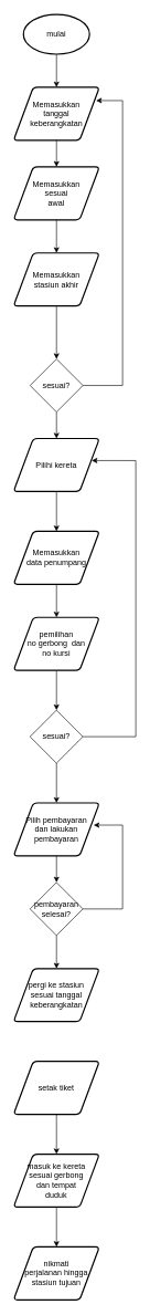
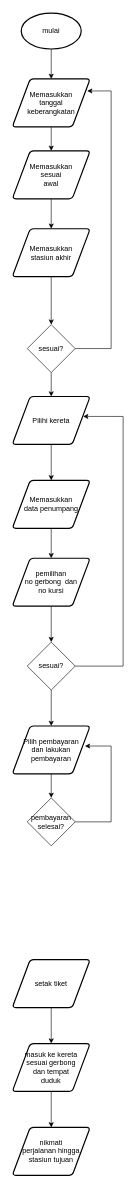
  <mxCell id="0" />
  <mxCell id="1" parent="0" />
  <mxCell id="2" value="" style="edgeStyle=orthogonalEdgeStyle;rounded=0;orthogonalLoop=1;jettySize=auto;html=1;" edge="1" parent="1" source="3" target="8"><mxGeometry relative="1" as="geometry" /></mxCell>
  <mxCell id="3" value="mulai" style="strokeWidth=2;html=1;shape=mxgraph.flowchart.start_1;whiteSpace=wrap;" vertex="1" parent="1"><mxGeometry x="35" width="100" height="60" as="geometry" y="20" /></mxCell>
  <mxCell id="4" style="edgeStyle=orthogonalEdgeStyle;rounded=0;orthogonalLoop=1;jettySize=auto;html=1;entryX=1;entryY=0.5;entryDx=0;entryDy=0;" edge="1" parent="1" source="6"><mxGeometry relative="1" as="geometry"><mxPoint x="145" y="150" as="targetPoint" /><Array as="points"><mxPoint x="185" y="580" /><mxPoint x="185" y="150" /></Array></mxGeometry></mxCell>
  <mxCell id="5" value="" style="edgeStyle=orthogonalEdgeStyle;rounded=0;orthogonalLoop=1;jettySize=auto;html=1;" edge="1" parent="1" source="6" target="18"><mxGeometry relative="1" as="geometry" /></mxCell>
  <mxCell id="6" value="sesuai?" style="rhombus;whiteSpace=wrap;html=1;" vertex="1" parent="1"><mxGeometry x="45" y="540" width="80" height="80" as="geometry" /></mxCell>
  <mxCell id="7" value="" style="edgeStyle=orthogonalEdgeStyle;rounded=0;orthogonalLoop=1;jettySize=auto;html=1;" edge="1" parent="1" source="8" target="10"><mxGeometry relative="1" as="geometry" /></mxCell>
  <mxCell id="8" value="Memasukkan&lt;br&gt;tanggal&lt;br&gt;keberangkatan" style="shape=parallelogram;html=1;strokeWidth=2;perimeter=parallelogramPerimeter;whiteSpace=wrap;rounded=1;arcSize=12;size=0.23;" vertex="1" parent="1"><mxGeometry x="20" y="130" width="130" height="80" as="geometry" /></mxCell>
  <mxCell id="9" value="" style="edgeStyle=orthogonalEdgeStyle;rounded=0;orthogonalLoop=1;jettySize=auto;html=1;" edge="1" parent="1" source="10" target="20"><mxGeometry relative="1" as="geometry" /></mxCell>
  <mxCell id="10" value="Memasukkan&lt;br&gt;sesuai&lt;br&gt;awal" style="shape=parallelogram;html=1;strokeWidth=2;perimeter=parallelogramPerimeter;whiteSpace=wrap;rounded=1;arcSize=12;size=0.23;" vertex="1" parent="1"><mxGeometry x="20" y="250" width="130" height="80" as="geometry" /></mxCell>
  <mxCell id="11" value="" style="edgeStyle=orthogonalEdgeStyle;rounded=0;orthogonalLoop=1;jettySize=auto;html=1;" edge="1" parent="1" source="12" target="25"><mxGeometry relative="1" as="geometry" /></mxCell>
  <mxCell id="12" value="Pilih pembayaran&lt;br&gt;dan lakukan&lt;br&gt;pembayaran" style="shape=parallelogram;html=1;strokeWidth=2;perimeter=parallelogramPerimeter;whiteSpace=wrap;rounded=1;arcSize=12;size=0.23;" vertex="1" parent="1"><mxGeometry x="20" y="1210" width="130" height="80" as="geometry" /></mxCell>
  <mxCell id="13" value="" style="edgeStyle=orthogonalEdgeStyle;rounded=0;orthogonalLoop=1;jettySize=auto;html=1;" edge="1" parent="1" source="14" target="22"><mxGeometry relative="1" as="geometry" /></mxCell>
  <mxCell id="14" value="pemilihan&lt;br&gt;no gerbong&amp;nbsp; dan&lt;br&gt;no kursi" style="shape=parallelogram;html=1;strokeWidth=2;perimeter=parallelogramPerimeter;whiteSpace=wrap;rounded=1;arcSize=12;size=0.23;" vertex="1" parent="1"><mxGeometry x="20" y="930" width="130" height="80" as="geometry" /></mxCell>
  <mxCell id="15" value="" style="edgeStyle=orthogonalEdgeStyle;rounded=0;orthogonalLoop=1;jettySize=auto;html=1;" edge="1" parent="1" source="16" target="14"><mxGeometry relative="1" as="geometry" /></mxCell>
  <mxCell id="16" value="Memasukkan&lt;br&gt;data penumpang" style="shape=parallelogram;html=1;strokeWidth=2;perimeter=parallelogramPerimeter;whiteSpace=wrap;rounded=1;arcSize=12;size=0.23;" vertex="1" parent="1"><mxGeometry x="20" y="800" width="130" height="80" as="geometry" /></mxCell>
  <mxCell id="17" value="" style="edgeStyle=orthogonalEdgeStyle;rounded=0;orthogonalLoop=1;jettySize=auto;html=1;" edge="1" parent="1" source="18" target="16"><mxGeometry relative="1" as="geometry" /></mxCell>
  <mxCell id="18" value="Pilihi kereta" style="shape=parallelogram;html=1;strokeWidth=2;perimeter=parallelogramPerimeter;whiteSpace=wrap;rounded=1;arcSize=12;size=0.23;" vertex="1" parent="1"><mxGeometry x="20" y="660" width="130" height="80" as="geometry" /></mxCell>
  <mxCell id="19" value="" style="edgeStyle=orthogonalEdgeStyle;rounded=0;orthogonalLoop=1;jettySize=auto;html=1;" edge="1" parent="1" source="20" target="6"><mxGeometry relative="1" as="geometry" /></mxCell>
  <mxCell id="20" value="Memasukkan&lt;br&gt;stasiun akhir" style="shape=parallelogram;html=1;strokeWidth=2;perimeter=parallelogramPerimeter;whiteSpace=wrap;rounded=1;arcSize=12;size=0.23;" vertex="1" parent="1"><mxGeometry x="20" y="380" width="130" height="80" as="geometry" /></mxCell>
  <mxCell id="21" value="" style="edgeStyle=orthogonalEdgeStyle;rounded=0;orthogonalLoop=1;jettySize=auto;html=1;" edge="1" parent="1" source="22" target="12"><mxGeometry relative="1" as="geometry" /></mxCell>
  <mxCell id="22" value="sesuai?" style="rhombus;whiteSpace=wrap;html=1;" vertex="1" parent="1"><mxGeometry x="45" y="1070" width="80" height="80" as="geometry" /></mxCell>
  <mxCell id="23" style="edgeStyle=orthogonalEdgeStyle;rounded=0;orthogonalLoop=1;jettySize=auto;html=1;entryX=0.91;entryY=0.416;entryDx=0;entryDy=0;entryPerimeter=0;" edge="1" parent="1" source="22" target="18"><mxGeometry relative="1" as="geometry"><Array as="points"><mxPoint x="205" y="1110" /><mxPoint x="205" y="693" /></Array></mxGeometry></mxCell>
- <mxCell id="24" value="" style="edgeStyle=orthogonalEdgeStyle;rounded=0;orthogonalLoop=1;jettySize=auto;html=1;" edge="1" parent="1" source="25" target="27"><mxGeometry relative="1" as="geometry" /></mxCell>
  <mxCell id="25" value="pembayaran&lt;br&gt;selesai?" style="rhombus;whiteSpace=wrap;html=1;" vertex="1" parent="1"><mxGeometry x="45" y="1330" width="80" height="80" as="geometry" /></mxCell>
  <mxCell id="26" style="edgeStyle=orthogonalEdgeStyle;rounded=0;orthogonalLoop=1;jettySize=auto;html=1;entryX=0.933;entryY=0.418;entryDx=0;entryDy=0;entryPerimeter=0;" edge="1" parent="1" source="25" target="12"><mxGeometry relative="1" as="geometry"><Array as="points"><mxPoint x="185" y="1370" /><mxPoint x="185" y="1243" /></Array></mxGeometry></mxCell>
- <mxCell id="27" value="pergi ke stasiun&lt;br&gt;sesuai tanggal&lt;br&gt;keberangkatan" style="shape=parallelogram;html=1;strokeWidth=2;perimeter=parallelogramPerimeter;whiteSpace=wrap;rounded=1;arcSize=12;size=0.23;" vertex="1" parent="1"><mxGeometry x="20" y="1460" width="130" height="80" as="geometry" /></mxCell>
  <mxCell id="28" value="" style="edgeStyle=orthogonalEdgeStyle;rounded=0;orthogonalLoop=1;jettySize=auto;html=1;" edge="1" parent="1" source="29" target="31"><mxGeometry relative="1" as="geometry" /></mxCell>
  <mxCell id="29" value="setak tiket" style="shape=parallelogram;html=1;strokeWidth=2;perimeter=parallelogramPerimeter;whiteSpace=wrap;rounded=1;arcSize=12;size=0.23;" vertex="1" parent="1"><mxGeometry x="20" y="1600" width="130" height="80" as="geometry" /></mxCell>
  <mxCell id="30" value="" style="edgeStyle=orthogonalEdgeStyle;rounded=0;orthogonalLoop=1;jettySize=auto;html=1;" edge="1" parent="1" source="31" target="32"><mxGeometry relative="1" as="geometry" /></mxCell>
  <mxCell id="31" value="masuk ke kereta&lt;br&gt;sesuai gerbong&lt;br&gt;dan tempat &lt;br&gt;duduk" style="shape=parallelogram;html=1;strokeWidth=2;perimeter=parallelogramPerimeter;whiteSpace=wrap;rounded=1;arcSize=12;size=0.23;" vertex="1" parent="1"><mxGeometry x="20" y="1740" width="130" height="80" as="geometry" /></mxCell>
  <mxCell id="32" value="nikmati&lt;br&gt;perjalanan hingga&lt;br&gt;stasiun tujuan" style="shape=parallelogram;html=1;strokeWidth=2;perimeter=parallelogramPerimeter;whiteSpace=wrap;rounded=1;arcSize=12;size=0.23;" vertex="1" parent="1"><mxGeometry x="20" y="1880" width="130" height="80" as="geometry" /></mxCell>
